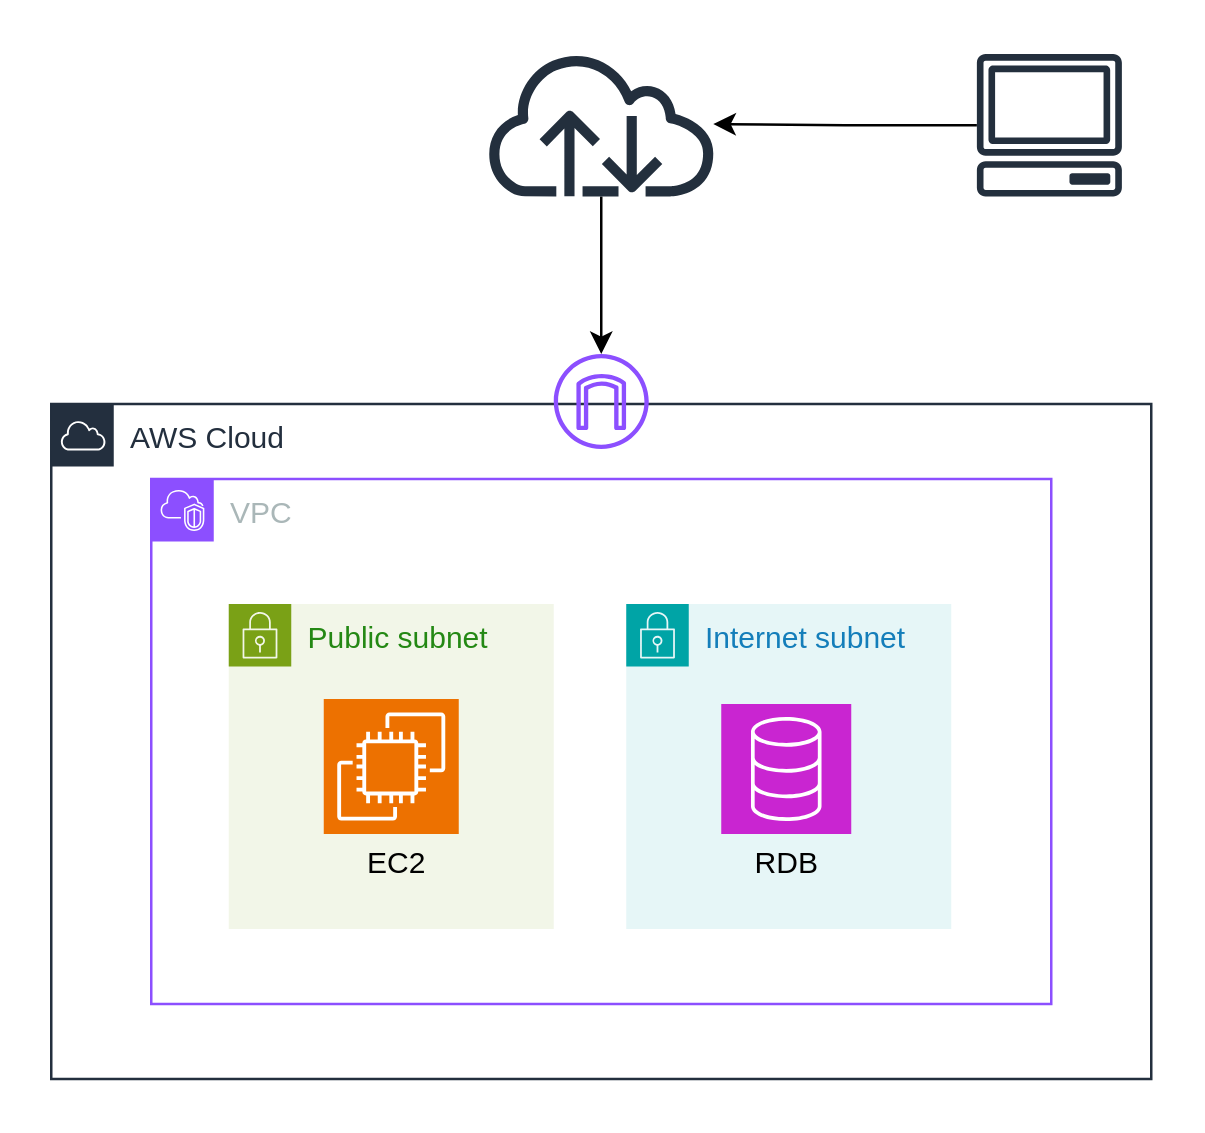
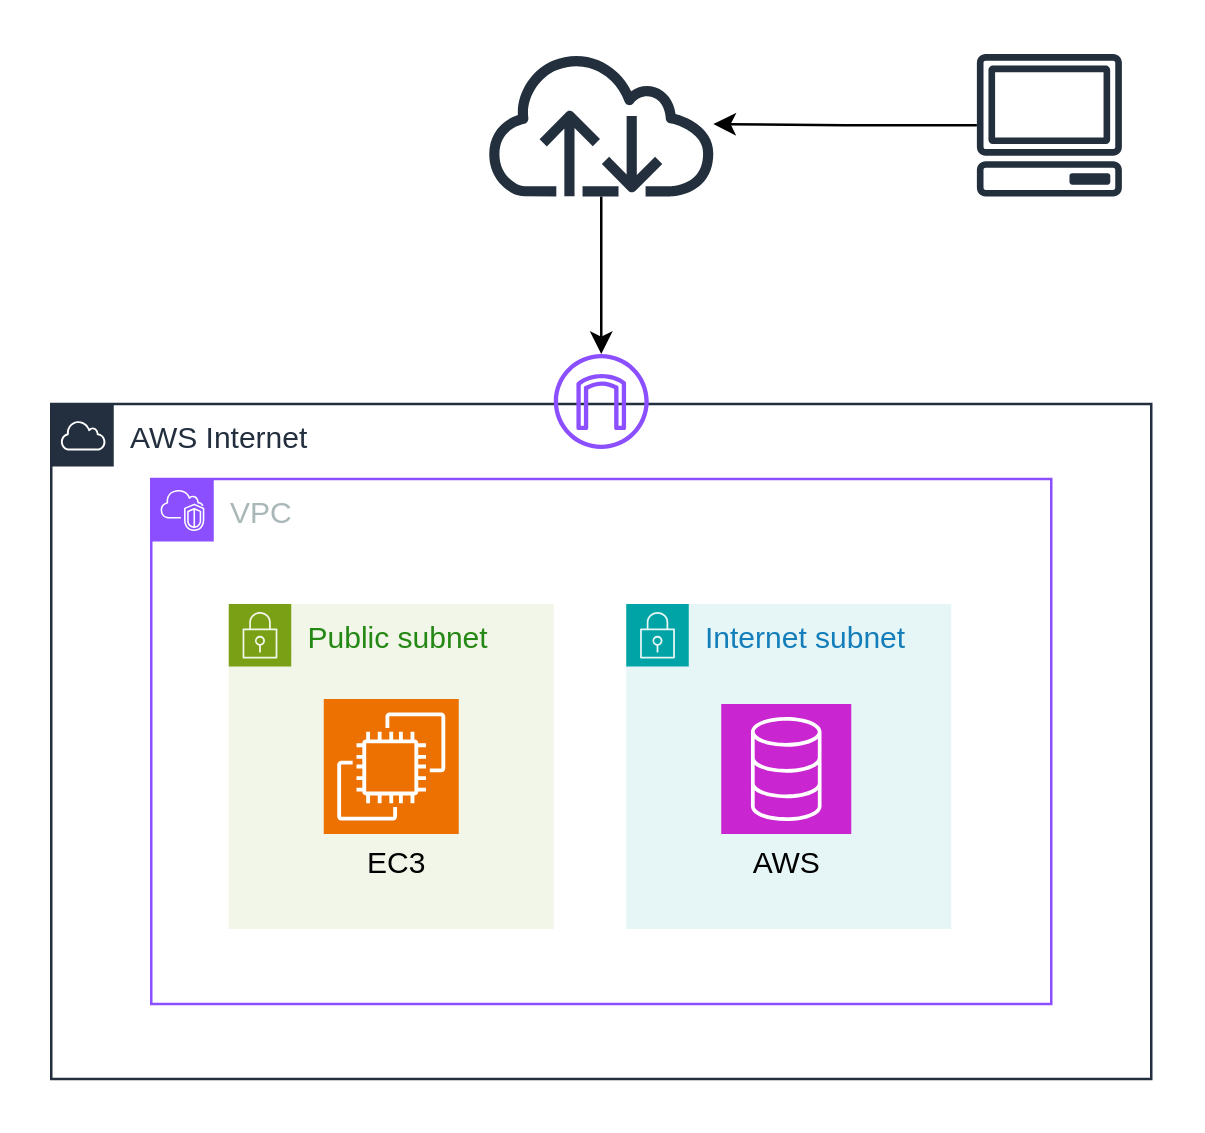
  <mxCell id="0" />
  <mxCell id="1" parent="0" />
- <mxCell id="2" value="AWS Cloud" style="points=[[0,0],[0.25,0],[0.5,0],[0.75,0],[1,0],[1,0.25],[1,0.5],[1,0.75],[1,1],[0.75,1],[0.5,1],[0.25,1],[0,1],[0,0.75],[0,0.5],[0,0.25]];outlineConnect=0;gradientColor=none;html=1;whiteSpace=wrap;fontSize=12;fontStyle=0;container=1;pointerEvents=0;collapsible=0;recursiveResize=0;shape=mxgraph.aws4.group;grIcon=mxgraph.aws4.group_aws_cloud;strokeColor=#232F3E;fillColor=none;verticalAlign=top;align=left;spacingLeft=30;fontColor=#232F3E;dashed=0;" vertex="1" parent="1"><mxGeometry x="20" y="161" width="440" height="270" as="geometry" /></mxCell>
+ <mxCell id="2" value="AWS Internet" style="points=[[0,0],[0.25,0],[0.5,0],[0.75,0],[1,0],[1,0.25],[1,0.5],[1,0.75],[1,1],[0.75,1],[0.5,1],[0.25,1],[0,1],[0,0.75],[0,0.5],[0,0.25]];outlineConnect=0;gradientColor=none;html=1;whiteSpace=wrap;fontSize=12;fontStyle=0;container=1;pointerEvents=0;collapsible=0;recursiveResize=0;shape=mxgraph.aws4.group;grIcon=mxgraph.aws4.group_aws_cloud;strokeColor=#232F3E;fillColor=none;verticalAlign=top;align=left;spacingLeft=30;fontColor=#232F3E;dashed=0;" vertex="1" parent="1"><mxGeometry x="20" y="161" width="440" height="270" as="geometry" /></mxCell>
  <mxCell id="3" value="VPC" style="points=[[0,0],[0.25,0],[0.5,0],[0.75,0],[1,0],[1,0.25],[1,0.5],[1,0.75],[1,1],[0.75,1],[0.5,1],[0.25,1],[0,1],[0,0.75],[0,0.5],[0,0.25]];outlineConnect=0;gradientColor=none;html=1;whiteSpace=wrap;fontSize=12;fontStyle=0;container=1;pointerEvents=0;collapsible=0;recursiveResize=0;shape=mxgraph.aws4.group;grIcon=mxgraph.aws4.group_vpc2;strokeColor=#8C4FFF;fillColor=none;verticalAlign=top;align=left;spacingLeft=30;fontColor=#AAB7B8;dashed=0;" vertex="1" parent="2"><mxGeometry x="40" y="30" width="360" height="210" as="geometry" /></mxCell>
  <mxCell id="4" value="Public subnet" style="points=[[0,0],[0.25,0],[0.5,0],[0.75,0],[1,0],[1,0.25],[1,0.5],[1,0.75],[1,1],[0.75,1],[0.5,1],[0.25,1],[0,1],[0,0.75],[0,0.5],[0,0.25]];outlineConnect=0;gradientColor=none;html=1;whiteSpace=wrap;fontSize=12;fontStyle=0;container=1;pointerEvents=0;collapsible=0;recursiveResize=0;shape=mxgraph.aws4.group;grIcon=mxgraph.aws4.group_security_group;grStroke=0;strokeColor=#7AA116;fillColor=#F2F6E8;verticalAlign=top;align=left;spacingLeft=30;fontColor=#248814;dashed=0;" vertex="1" parent="3"><mxGeometry x="31" y="50" width="130" height="130" as="geometry" /></mxCell>
  <mxCell id="5" value="" style="sketch=0;points=[[0,0,0],[0.25,0,0],[0.5,0,0],[0.75,0,0],[1,0,0],[0,1,0],[0.25,1,0],[0.5,1,0],[0.75,1,0],[1,1,0],[0,0.25,0],[0,0.5,0],[0,0.75,0],[1,0.25,0],[1,0.5,0],[1,0.75,0]];outlineConnect=0;fontColor=#232F3E;fillColor=#ED7100;strokeColor=#ffffff;dashed=0;verticalLabelPosition=bottom;verticalAlign=top;align=center;html=1;fontSize=12;fontStyle=0;aspect=fixed;shape=mxgraph.aws4.resourceIcon;resIcon=mxgraph.aws4.ec2;" vertex="1" parent="4"><mxGeometry x="38" y="38" width="54" height="54" as="geometry" /></mxCell>
- <mxCell id="6" value="EC2" style="text;html=1;align=center;verticalAlign=middle;resizable=0;points=[];autosize=1;strokeColor=none;fillColor=none;" vertex="1" parent="4"><mxGeometry x="42" y="89" width="50" height="30" as="geometry" /></mxCell>
+ <mxCell id="6" value="EC3" style="text;html=1;align=center;verticalAlign=middle;resizable=0;points=[];autosize=1;strokeColor=none;fillColor=none;" vertex="1" parent="4"><mxGeometry x="42" y="89" width="50" height="30" as="geometry" /></mxCell>
  <mxCell id="7" value="Internet subnet" style="points=[[0,0],[0.25,0],[0.5,0],[0.75,0],[1,0],[1,0.25],[1,0.5],[1,0.75],[1,1],[0.75,1],[0.5,1],[0.25,1],[0,1],[0,0.75],[0,0.5],[0,0.25]];outlineConnect=0;gradientColor=none;html=1;whiteSpace=wrap;fontSize=12;fontStyle=0;container=1;pointerEvents=0;collapsible=0;recursiveResize=0;shape=mxgraph.aws4.group;grIcon=mxgraph.aws4.group_security_group;grStroke=0;strokeColor=#00A4A6;fillColor=#E6F6F7;verticalAlign=top;align=left;spacingLeft=30;fontColor=#147EBA;dashed=0;" vertex="1" parent="3"><mxGeometry x="190" y="50" width="130" height="130" as="geometry" /></mxCell>
  <mxCell id="8" value="" style="sketch=0;points=[[0,0,0],[0.25,0,0],[0.5,0,0],[0.75,0,0],[1,0,0],[0,1,0],[0.25,1,0],[0.5,1,0],[0.75,1,0],[1,1,0],[0,0.25,0],[0,0.5,0],[0,0.75,0],[1,0.25,0],[1,0.5,0],[1,0.75,0]];outlineConnect=0;fontColor=#232F3E;fillColor=#C925D1;strokeColor=#ffffff;dashed=0;verticalLabelPosition=bottom;verticalAlign=top;align=center;html=1;fontSize=12;fontStyle=0;aspect=fixed;shape=mxgraph.aws4.resourceIcon;resIcon=mxgraph.aws4.database;" vertex="1" parent="7"><mxGeometry x="38" y="40" width="52" height="52" as="geometry" /></mxCell>
- <mxCell id="9" value="RDB" style="text;html=1;align=center;verticalAlign=middle;resizable=0;points=[];autosize=1;strokeColor=none;fillColor=none;" vertex="1" parent="7"><mxGeometry x="39" y="89" width="50" height="30" as="geometry" /></mxCell>
+ <mxCell id="9" value="AWS" style="text;html=1;align=center;verticalAlign=middle;resizable=0;points=[];autosize=1;strokeColor=none;fillColor=none;" vertex="1" parent="7"><mxGeometry x="39" y="89" width="50" height="30" as="geometry" /></mxCell>
  <mxCell id="10" value="" style="sketch=0;outlineConnect=0;fontColor=#232F3E;gradientColor=none;fillColor=#8C4FFF;strokeColor=none;dashed=0;verticalLabelPosition=bottom;verticalAlign=top;align=center;html=1;fontSize=12;fontStyle=0;aspect=fixed;pointerEvents=1;shape=mxgraph.aws4.internet_gateway;" vertex="1" parent="1"><mxGeometry x="221" y="141" width="38" height="38" as="geometry" /></mxCell>
  <mxCell id="11" value="" style="edgeStyle=orthogonalEdgeStyle;rounded=0;orthogonalLoop=1;jettySize=auto;html=1;" edge="1" parent="1" source="12" target="14"><mxGeometry relative="1" as="geometry" /></mxCell>
  <mxCell id="12" value="" style="sketch=0;outlineConnect=0;fontColor=#232F3E;gradientColor=none;fillColor=#232F3D;strokeColor=none;dashed=0;verticalLabelPosition=bottom;verticalAlign=top;align=center;html=1;fontSize=12;fontStyle=0;aspect=fixed;pointerEvents=1;shape=mxgraph.aws4.client;" vertex="1" parent="1"><mxGeometry x="390" y="21" width="58.5" height="57" as="geometry" /></mxCell>
  <mxCell id="13" value="" style="edgeStyle=orthogonalEdgeStyle;rounded=0;orthogonalLoop=1;jettySize=auto;html=1;" edge="1" parent="1" source="14" target="10"><mxGeometry relative="1" as="geometry" /></mxCell>
  <mxCell id="14" value="" style="sketch=0;outlineConnect=0;fontColor=#232F3E;gradientColor=none;fillColor=#232F3D;strokeColor=none;dashed=0;verticalLabelPosition=bottom;verticalAlign=top;align=center;html=1;fontSize=12;fontStyle=0;aspect=fixed;pointerEvents=1;shape=mxgraph.aws4.internet;" vertex="1" parent="1"><mxGeometry x="192.88" y="20" width="94.25" height="58" as="geometry" /></mxCell>
